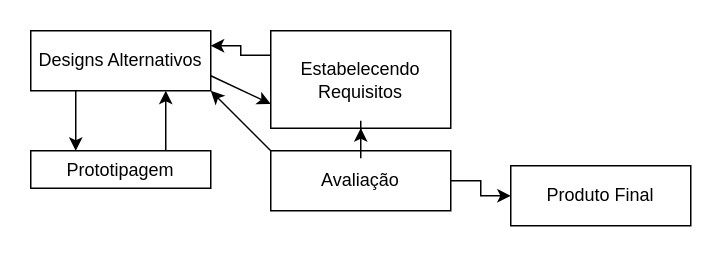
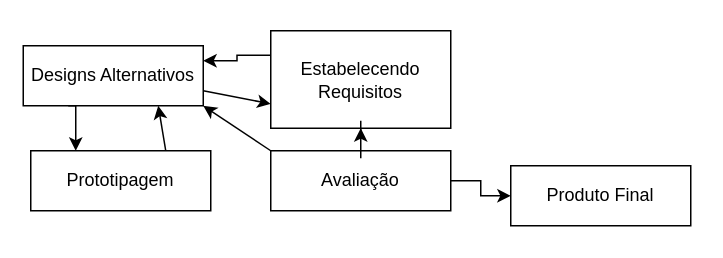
  <mxCell id="0" />
  <mxCell id="1" parent="0" />
  <mxCell id="2" value="" style="edgeStyle=orthogonalEdgeStyle;rounded=0;orthogonalLoop=1;jettySize=auto;html=1;exitX=0.25;exitY=1;exitDx=0;exitDy=0;entryX=0.25;entryY=0;entryDx=0;entryDy=0;" parent="1" source="4" target="6" edge="1"><mxGeometry relative="1" as="geometry" /></mxCell>
  <mxCell id="3" style="edgeStyle=none;rounded=0;orthogonalLoop=1;jettySize=auto;html=1;exitX=1;exitY=0.75;exitDx=0;exitDy=0;entryX=0;entryY=0.75;entryDx=0;entryDy=0;" parent="1" source="4" target="13" edge="1"><mxGeometry relative="1" as="geometry" /></mxCell>
- <mxCell id="4" value="Designs Alternativos" style="rounded=0;whiteSpace=wrap;html=1;fillColor=none;" parent="1" vertex="1"><mxGeometry x="20" y="20" width="120" height="40" as="geometry" /></mxCell>
+ <mxCell id="4" value="Designs Alternativos" style="rounded=0;whiteSpace=wrap;html=1;fillColor=none;" parent="1" vertex="1"><mxGeometry x="15" y="30" width="120" height="40" as="geometry" /></mxCell>
  <mxCell id="5" style="edgeStyle=none;rounded=0;orthogonalLoop=1;jettySize=auto;html=1;exitX=0.75;exitY=0;exitDx=0;exitDy=0;entryX=0.75;entryY=1;entryDx=0;entryDy=0;" parent="1" source="6" target="4" edge="1"><mxGeometry relative="1" as="geometry" /></mxCell>
- <mxCell id="6" value="Prototipagem" style="rounded=0;whiteSpace=wrap;html=1;fillColor=none;" parent="1" vertex="1"><mxGeometry x="20" y="100" width="120" height="25" as="geometry" /></mxCell>
+ <mxCell id="6" value="Prototipagem" style="rounded=0;whiteSpace=wrap;html=1;fillColor=none;" parent="1" vertex="1"><mxGeometry x="20" y="100" width="120" height="40" as="geometry" /></mxCell>
  <mxCell id="7" value="" style="edgeStyle=orthogonalEdgeStyle;rounded=0;orthogonalLoop=1;jettySize=auto;html=1;" parent="1" source="10" target="13" edge="1"><mxGeometry relative="1" as="geometry" /></mxCell>
  <mxCell id="8" value="" style="edgeStyle=orthogonalEdgeStyle;rounded=0;orthogonalLoop=1;jettySize=auto;html=1;" parent="1" source="10" target="11" edge="1"><mxGeometry relative="1" as="geometry" /></mxCell>
  <mxCell id="9" style="rounded=0;orthogonalLoop=1;jettySize=auto;html=1;exitX=0;exitY=0;exitDx=0;exitDy=0;entryX=1;entryY=1;entryDx=0;entryDy=0;" parent="1" source="10" target="4" edge="1"><mxGeometry relative="1" as="geometry" /></mxCell>
  <mxCell id="10" value="Avaliação" style="rounded=0;whiteSpace=wrap;html=1;fillColor=none;" parent="1" vertex="1"><mxGeometry x="180" y="100" width="120" height="40" as="geometry" /></mxCell>
  <mxCell id="11" value="Produto Final" style="rounded=0;whiteSpace=wrap;html=1;fillColor=none;" parent="1" vertex="1"><mxGeometry x="340" y="110" width="120" height="40" as="geometry" /></mxCell>
  <mxCell id="12" value="" style="edgeStyle=orthogonalEdgeStyle;rounded=0;orthogonalLoop=1;jettySize=auto;html=1;exitX=0;exitY=0.25;exitDx=0;exitDy=0;entryX=1;entryY=0.25;entryDx=0;entryDy=0;" parent="1" source="13" target="4" edge="1"><mxGeometry relative="1" as="geometry" /></mxCell>
  <mxCell id="13" value="Estabelecendo Requisitos" style="rounded=0;whiteSpace=wrap;html=1;fillColor=none;" parent="1" vertex="1"><mxGeometry x="180" y="20" width="120" height="65" as="geometry" /></mxCell>
